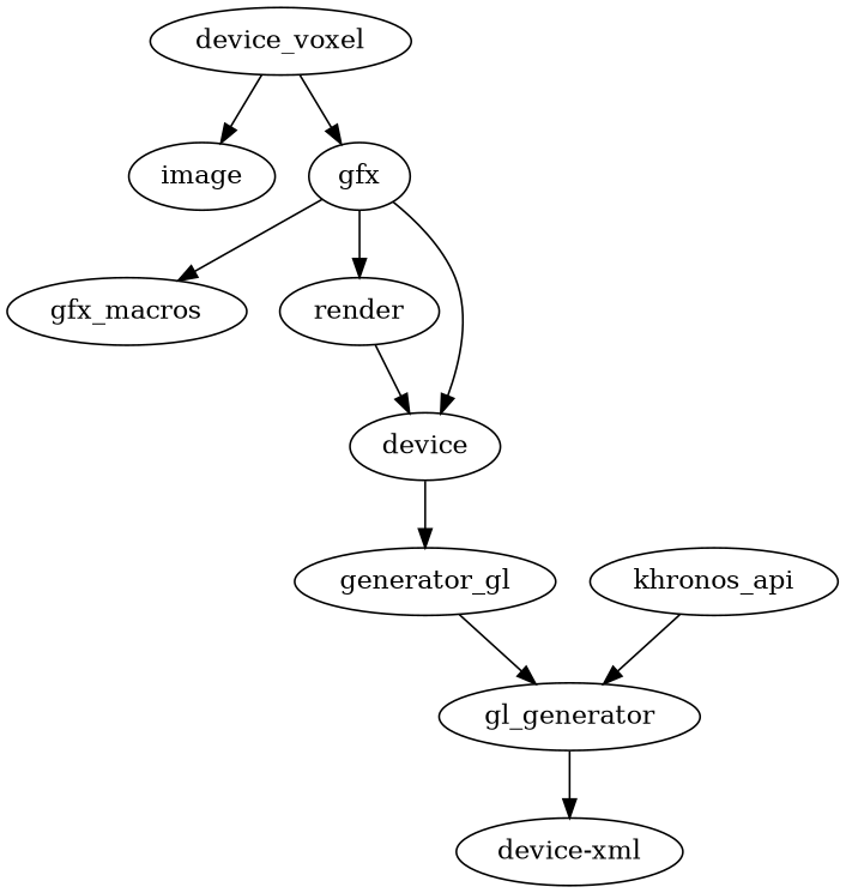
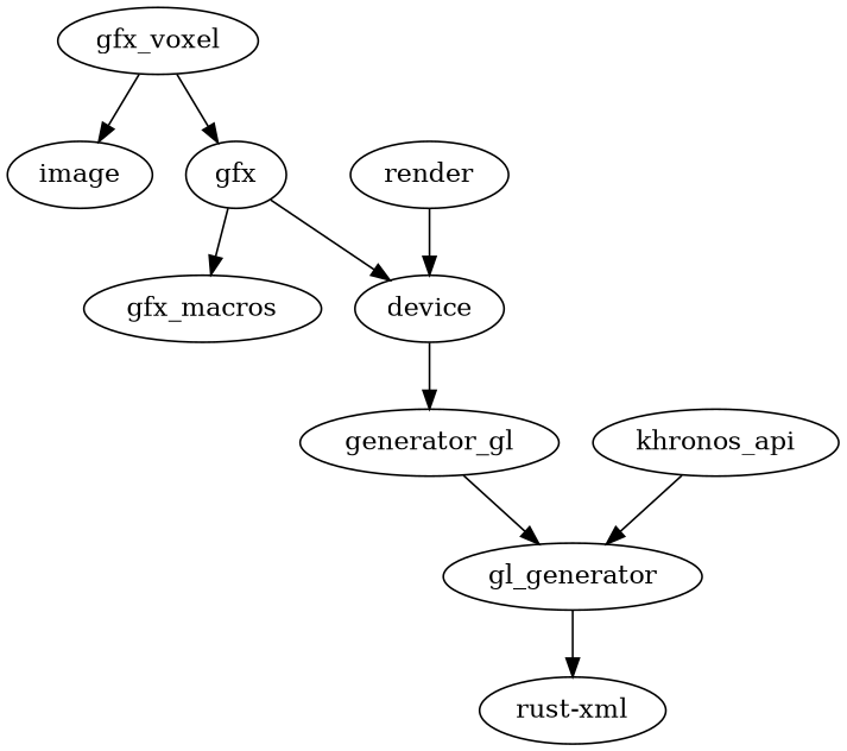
  digraph {
-   n1 [label=device_voxel]
+   n1 [label=gfx_voxel]
    n2 [label=image]
    n3 [label=gfx]
    n4 [label=gfx_macros]
    n5 [label=render]
    n6 [label=device]
-   n7 [label="device-xml"]
+   n7 [label="rust-xml"]
    n8 [label=generator_gl]
    n9 [label=gl_generator]
    n10 [label=khronos_api]
    n1 -> n2
    n1 -> n3
    n3 -> n4
-   n3 -> n5
    n3 -> n6
    n5 -> n6
    n6 -> n8
    n8 -> n9
    n9 -> n7
    n10 -> n9
  }
